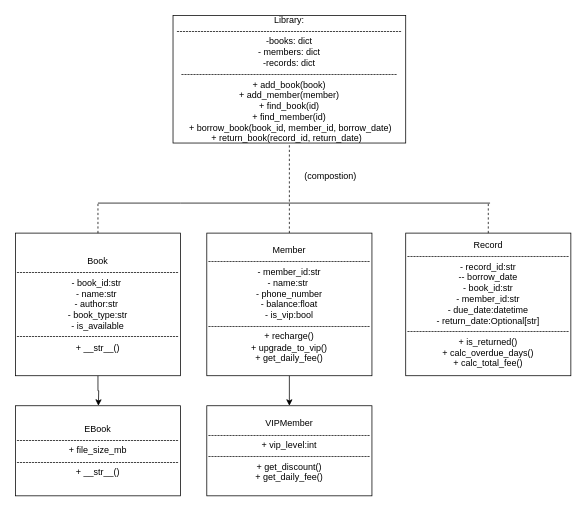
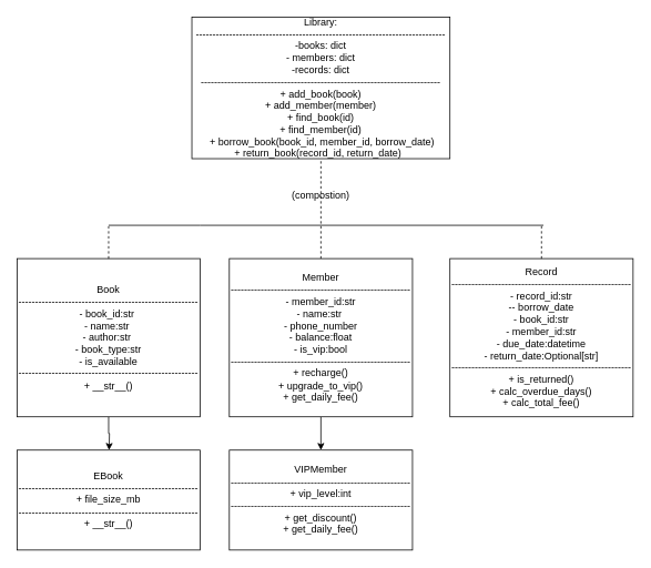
  <mxCell id="0" />
  <mxCell id="1" parent="0" />
  <mxCell id="2" value="Library:&lt;div&gt;---------------------------------------------------------------------------&lt;br&gt;&lt;div&gt;-books: dict&lt;/div&gt;&lt;div&gt;- members: dict&lt;/div&gt;&lt;div&gt;-records: dict&lt;/div&gt;&lt;div&gt;&lt;span style=&quot;background-color: transparent; color: light-dark(rgb(0, 0, 0), rgb(255, 255, 255));&quot;&gt;------------------------------------------------------------------------&lt;/span&gt;&lt;/div&gt;&lt;div&gt;&lt;span style=&quot;background-color: transparent; color: light-dark(rgb(0, 0, 0), rgb(255, 255, 255));&quot;&gt;&amp;nbsp;+ add_book(book)&amp;nbsp;&lt;/span&gt;&lt;/div&gt;&lt;div&gt;&lt;div&gt;+ add_member(member)&lt;/div&gt;&lt;div&gt;+ find_book(id)&lt;/div&gt;&lt;div&gt;+ find_member(id)&lt;/div&gt;&lt;div&gt;&amp;nbsp;+ borrow_book(book_id, member_id, borrow_date)&lt;/div&gt;&lt;div&gt;&amp;nbsp;+ return_book(record_id, return_date)&amp;nbsp; &amp;nbsp;&lt;/div&gt;&lt;/div&gt;&lt;/div&gt;" style="rounded=0;whiteSpace=wrap;html=1;" vertex="1" parent="1"><mxGeometry x="230" y="20" width="310" height="170" as="geometry" /></mxCell>
  <mxCell id="3" value="" style="endArrow=none;dashed=1;html=1;rounded=0;entryX=0.5;entryY=1;entryDx=0;entryDy=0;exitX=0.5;exitY=0;exitDx=0;exitDy=0;" edge="1" parent="1" source="8" target="2"><mxGeometry width="50" height="50" relative="1" as="geometry"><mxPoint x="385" y="270" as="sourcePoint" /><mxPoint x="420" y="260" as="targetPoint" /></mxGeometry></mxCell>
- <mxCell id="4" value="(compostion)" style="text;html=1;whiteSpace=wrap;strokeColor=none;fillColor=none;align=center;verticalAlign=middle;rounded=0;" vertex="1" parent="1"><mxGeometry x="410" y="220" width="60" height="30" as="geometry" /></mxCell>
+ <mxCell id="4" value="(compostion)" style="text;html=1;whiteSpace=wrap;strokeColor=none;fillColor=none;align=center;verticalAlign=middle;rounded=0;" vertex="1" parent="1"><mxGeometry x="355" y="220" width="60" height="30" as="geometry" /></mxCell>
  <mxCell id="5" style="edgeStyle=orthogonalEdgeStyle;rounded=0;orthogonalLoop=1;jettySize=auto;html=1;exitX=0.5;exitY=1;exitDx=0;exitDy=0;" edge="1" parent="1" source="6"><mxGeometry relative="1" as="geometry"><mxPoint x="130.529" y="540" as="targetPoint" /></mxGeometry></mxCell>
  <mxCell id="6" value="Book&lt;br&gt;&lt;div&gt;------------------------------------------------------&lt;span style=&quot;background-color: transparent; color: light-dark(rgb(0, 0, 0), rgb(255, 255, 255));&quot;&gt;- book_id:str&amp;nbsp;&lt;/span&gt;&lt;div&gt;- name:str&amp;nbsp;&lt;/div&gt;&lt;div&gt;- author:str&amp;nbsp;&lt;/div&gt;&lt;div&gt;- book_type:str&lt;/div&gt;&lt;div&gt;- is_available&lt;/div&gt;&lt;div&gt;&lt;span style=&quot;background-color: transparent; color: light-dark(rgb(0, 0, 0), rgb(255, 255, 255));&quot;&gt;------------------------------------------------------&lt;/span&gt;&lt;span style=&quot;background-color: transparent; color: light-dark(rgb(0, 0, 0), rgb(255, 255, 255));&quot;&gt;+ __str__()&lt;/span&gt;&lt;/div&gt;&lt;/div&gt;" style="rounded=0;whiteSpace=wrap;html=1;" vertex="1" parent="1"><mxGeometry x="20" y="310" width="220" height="190" as="geometry" /></mxCell>
  <mxCell id="7" value="" style="edgeStyle=orthogonalEdgeStyle;rounded=0;orthogonalLoop=1;jettySize=auto;html=1;" edge="1" parent="1" source="8" target="14"><mxGeometry relative="1" as="geometry" /></mxCell>
  <mxCell id="8" value="Member&lt;br&gt;&lt;div&gt;------------------------------------------------------&lt;br&gt;&lt;div&gt;- member_id:str&lt;/div&gt;&lt;div&gt;- name:str&amp;nbsp;&lt;/div&gt;&lt;div&gt;- phone_number&lt;/div&gt;&lt;div&gt;&lt;span style=&quot;background-color: transparent; color: light-dark(rgb(0, 0, 0), rgb(255, 255, 255));&quot;&gt;- balance:float&lt;/span&gt;&lt;/div&gt;&lt;div&gt;- is_vip:bool&lt;/div&gt;&lt;div&gt;&lt;span style=&quot;background-color: transparent; color: light-dark(rgb(0, 0, 0), rgb(255, 255, 255));&quot;&gt;------------------------------------------------------&lt;/span&gt;&lt;/div&gt;&lt;div&gt;&lt;span style=&quot;background-color: transparent; color: light-dark(rgb(0, 0, 0), rgb(255, 255, 255));&quot;&gt;&amp;nbsp;&lt;/span&gt;&lt;span style=&quot;background-color: transparent;&quot;&gt;+ recharge()&amp;nbsp;&lt;/span&gt;&lt;/div&gt;&lt;/div&gt;&lt;div&gt;&lt;span style=&quot;background-color: transparent;&quot;&gt;+ upgrade_to_vip()&lt;/span&gt;&lt;/div&gt;&lt;div&gt;&lt;span style=&quot;background-color: transparent;&quot;&gt;+ get_daily_fee()&lt;/span&gt;&lt;/div&gt;" style="rounded=0;whiteSpace=wrap;html=1;" vertex="1" parent="1"><mxGeometry x="275" y="310" width="220" height="190" as="geometry" /></mxCell>
  <mxCell id="9" value="Record&lt;br&gt;&lt;div&gt;------------------------------------------------------&lt;br&gt;&lt;div&gt;&lt;span style=&quot;background-color: transparent;&quot;&gt;- record_id:str&lt;/span&gt;&lt;/div&gt;&lt;div&gt;&lt;span style=&quot;background-color: transparent; color: light-dark(rgb(0, 0, 0), rgb(255, 255, 255));&quot;&gt;-&lt;/span&gt;&lt;span style=&quot;background-color: transparent;&quot;&gt;- borrow_date&lt;/span&gt;&lt;/div&gt;&lt;div&gt;- book_id:str&lt;/div&gt;&lt;div&gt;&lt;span style=&quot;background-color: transparent;&quot;&gt;- member_id:str&lt;/span&gt;&lt;/div&gt;&lt;div&gt;- due_date:datetime&lt;/div&gt;&lt;div&gt;- return_date:Optional[str]&lt;/div&gt;&lt;div&gt;&lt;span style=&quot;background-color: transparent; color: light-dark(rgb(0, 0, 0), rgb(255, 255, 255));&quot;&gt;------------------------------------------------------&lt;/span&gt;&lt;/div&gt;&lt;div&gt;+ is_returned()&lt;/div&gt;&lt;div&gt;+ calc_overdue_days()&lt;/div&gt;&lt;/div&gt;&lt;div&gt;+ calc_total_fee()&lt;/div&gt;" style="rounded=0;whiteSpace=wrap;html=1;" vertex="1" parent="1"><mxGeometry x="540" y="310" width="220" height="190" as="geometry" /></mxCell>
  <mxCell id="10" value="" style="endArrow=none;html=1;rounded=0;" edge="1" parent="1"><mxGeometry width="50" height="50" relative="1" as="geometry"><mxPoint x="130" y="270" as="sourcePoint" /><mxPoint x="652.353" y="270" as="targetPoint" /><Array as="points"><mxPoint x="240" y="270" /></Array></mxGeometry></mxCell>
  <mxCell id="11" value="" style="endArrow=none;dashed=1;html=1;rounded=0;exitX=0.5;exitY=0;exitDx=0;exitDy=0;" edge="1" parent="1" source="6"><mxGeometry width="50" height="50" relative="1" as="geometry"><mxPoint x="120" y="320" as="sourcePoint" /><mxPoint x="130" y="270" as="targetPoint" /></mxGeometry></mxCell>
  <mxCell id="12" value="" style="endArrow=none;dashed=1;html=1;rounded=0;exitX=0.5;exitY=0;exitDx=0;exitDy=0;" edge="1" parent="1" source="9"><mxGeometry width="50" height="50" relative="1" as="geometry"><mxPoint x="670" y="300" as="sourcePoint" /><mxPoint x="650" y="270" as="targetPoint" /></mxGeometry></mxCell>
  <mxCell id="13" value="EBook&lt;br&gt;&lt;div&gt;------------------------------------------------------+&lt;span style=&quot;background-color: transparent; color: light-dark(rgb(0, 0, 0), rgb(255, 255, 255));&quot;&gt;&amp;nbsp;file_size_mb&lt;/span&gt;&lt;div&gt;&lt;span style=&quot;background-color: transparent; color: light-dark(rgb(0, 0, 0), rgb(255, 255, 255));&quot;&gt;------------------------------------------------------&lt;/span&gt;&lt;span style=&quot;background-color: transparent; color: light-dark(rgb(0, 0, 0), rgb(255, 255, 255));&quot;&gt;+ __str__()&lt;/span&gt;&lt;/div&gt;&lt;/div&gt;" style="rounded=0;whiteSpace=wrap;html=1;" vertex="1" parent="1"><mxGeometry x="20" y="540" width="220" height="120" as="geometry" /></mxCell>
  <mxCell id="14" value="&lt;div&gt;VIPMember&lt;/div&gt;&lt;div&gt;------------------------------------------------------+ vip_level:int&lt;div&gt;&lt;span style=&quot;background-color: transparent; color: light-dark(rgb(0, 0, 0), rgb(255, 255, 255));&quot;&gt;------------------------------------------------------&lt;/span&gt;&lt;span style=&quot;background-color: transparent;&quot;&gt;+ get_discount()&lt;/span&gt;&lt;/div&gt;&lt;/div&gt;&lt;div&gt;&lt;span style=&quot;background-color: transparent;&quot;&gt;+ get_daily_fee()&lt;/span&gt;&lt;/div&gt;" style="rounded=0;whiteSpace=wrap;html=1;" vertex="1" parent="1"><mxGeometry x="275" y="540" width="220" height="120" as="geometry" /></mxCell>
